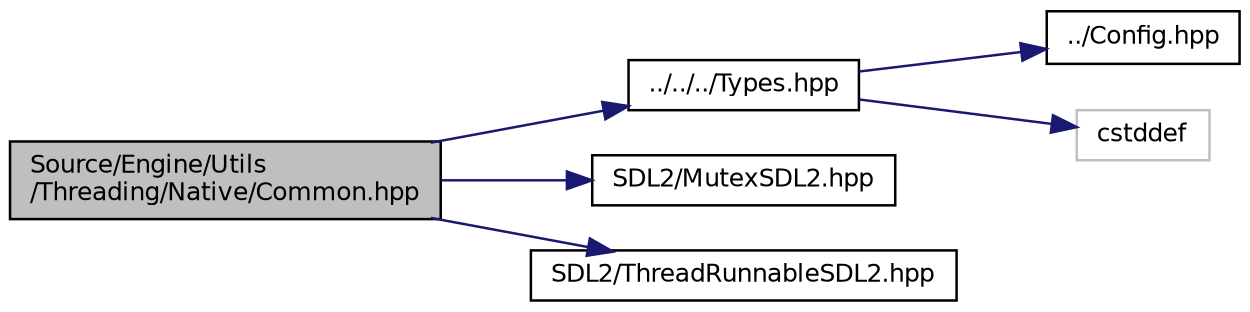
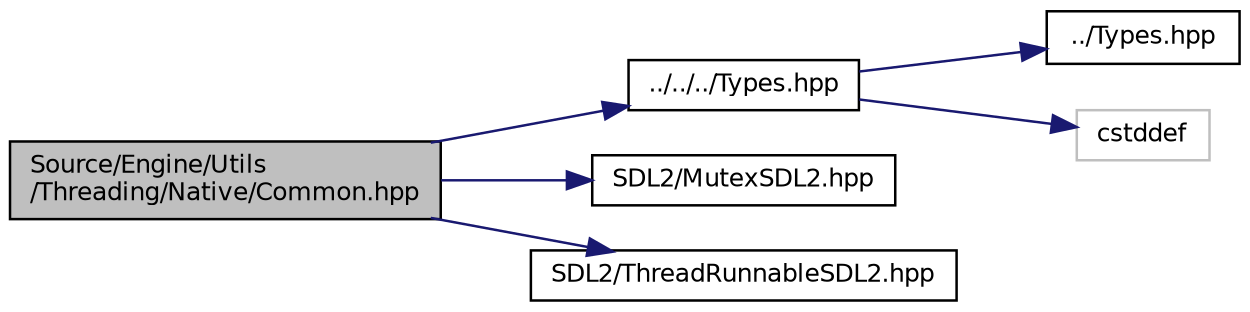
  digraph {
    rankdir=LR
    node [color=black fillcolor=white fontname=Helvetica fontsize=10 shape=record style=filled]
    edge [color=midnightblue fontname=Helvetica fontsize=10 labelfontname=Helvetica labelfontsize=10 style=solid]
    n1 [fillcolor=grey75 fontcolor=black height=0.2 label="Source/Engine/Utils\l/Threading/Native/Common.hpp" width=0.4]
    n2 [height=0.2 label="../../../Types.hpp" width=0.4]
    n3 [height=0.2 label="SDL2/MutexSDL2.hpp" width=0.4]
    n4 [height=0.2 label="SDL2/ThreadRunnableSDL2.hpp" width=0.4]
-   n5 [height=0.2 label="../Config.hpp" width=0.4]
+   n5 [height=0.2 label="../Types.hpp" width=0.4]
    n6 [color=grey75 height=0.2 label=cstddef width=0.4]
    n1 -> n2
    n1 -> n3
    n1 -> n4
    n2 -> n5
    n2 -> n6
  }
